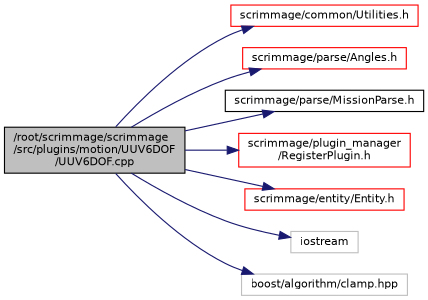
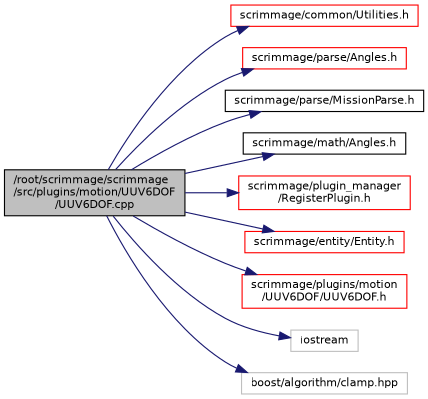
  digraph {
    rankdir=LR
    node [color=red fillcolor=white fontname=Helvetica fontsize=10 shape=record style=filled]
    edge [color=midnightblue fontname=Helvetica fontsize=10 labelfontname=Helvetica labelfontsize=10 style=solid]
    n1 [color=black fillcolor=grey75 fontcolor=black height=0.2 label="/root/scrimmage/scrimmage\l/src/plugins/motion/UUV6DOF\l/UUV6DOF.cpp" width=0.4]
    n2 [height=0.2 label="scrimmage/common/Utilities.h" width=0.4]
    n3 [height=0.2 label="scrimmage/parse/Angles.h" width=0.4]
    n4 [color=black height=0.2 label="scrimmage/parse/MissionParse.h" width=0.4]
+   n5 [color=black height=0.2 label="scrimmage/math/Angles.h" width=0.4]
    n6 [height=0.2 label="scrimmage/plugin_manager\l/RegisterPlugin.h" width=0.4]
    n7 [height=0.2 label="scrimmage/entity/Entity.h" width=0.4]
+   n8 [height=0.2 label="scrimmage/plugins/motion\l/UUV6DOF/UUV6DOF.h" width=0.4]
    n9 [color=grey75 height=0.2 label=iostream width=0.4]
    n10 [color=grey75 height=0.2 label="boost/algorithm/clamp.hpp" width=0.4]
    n1 -> n2
    n1 -> n3
    n1 -> n4
+   n1 -> n5
    n1 -> n6
    n1 -> n7
+   n1 -> n8
    n1 -> n9
    n1 -> n10
  }
